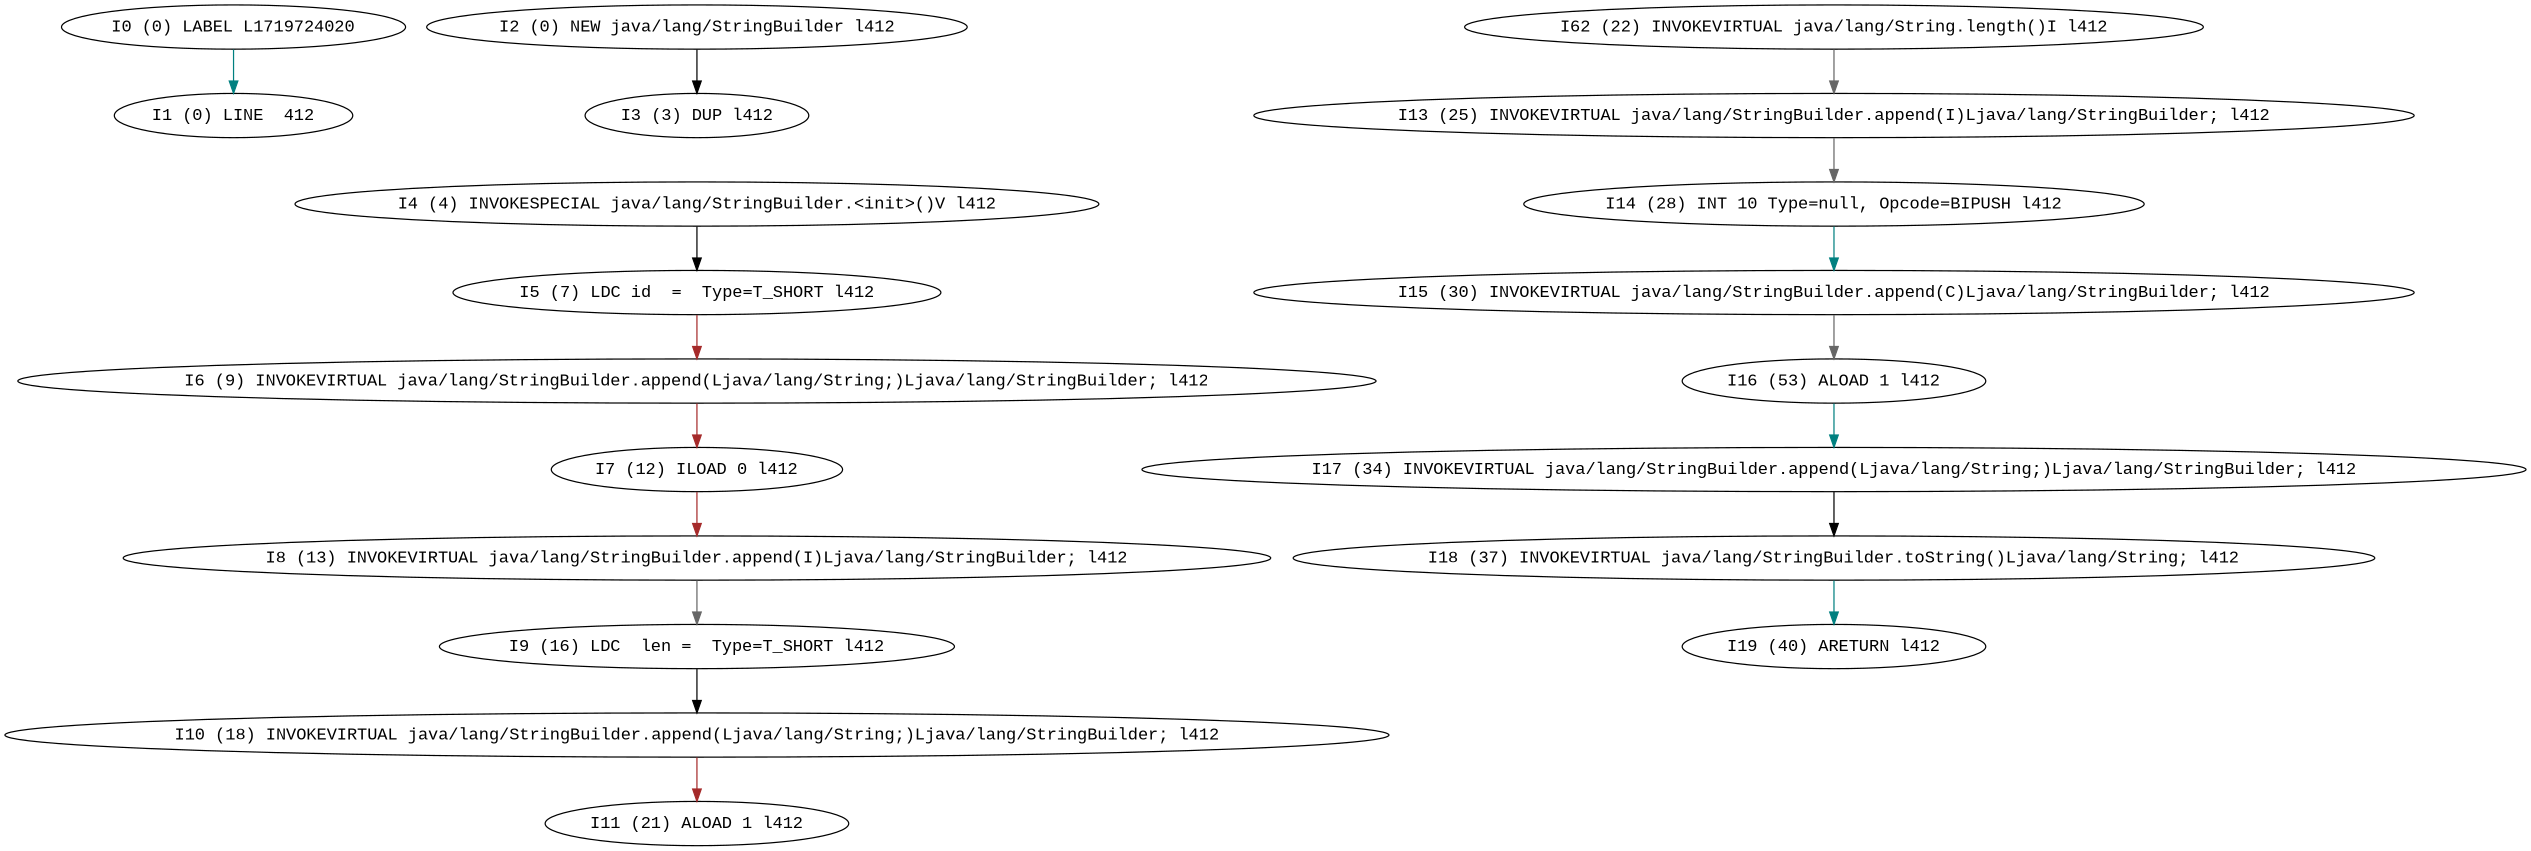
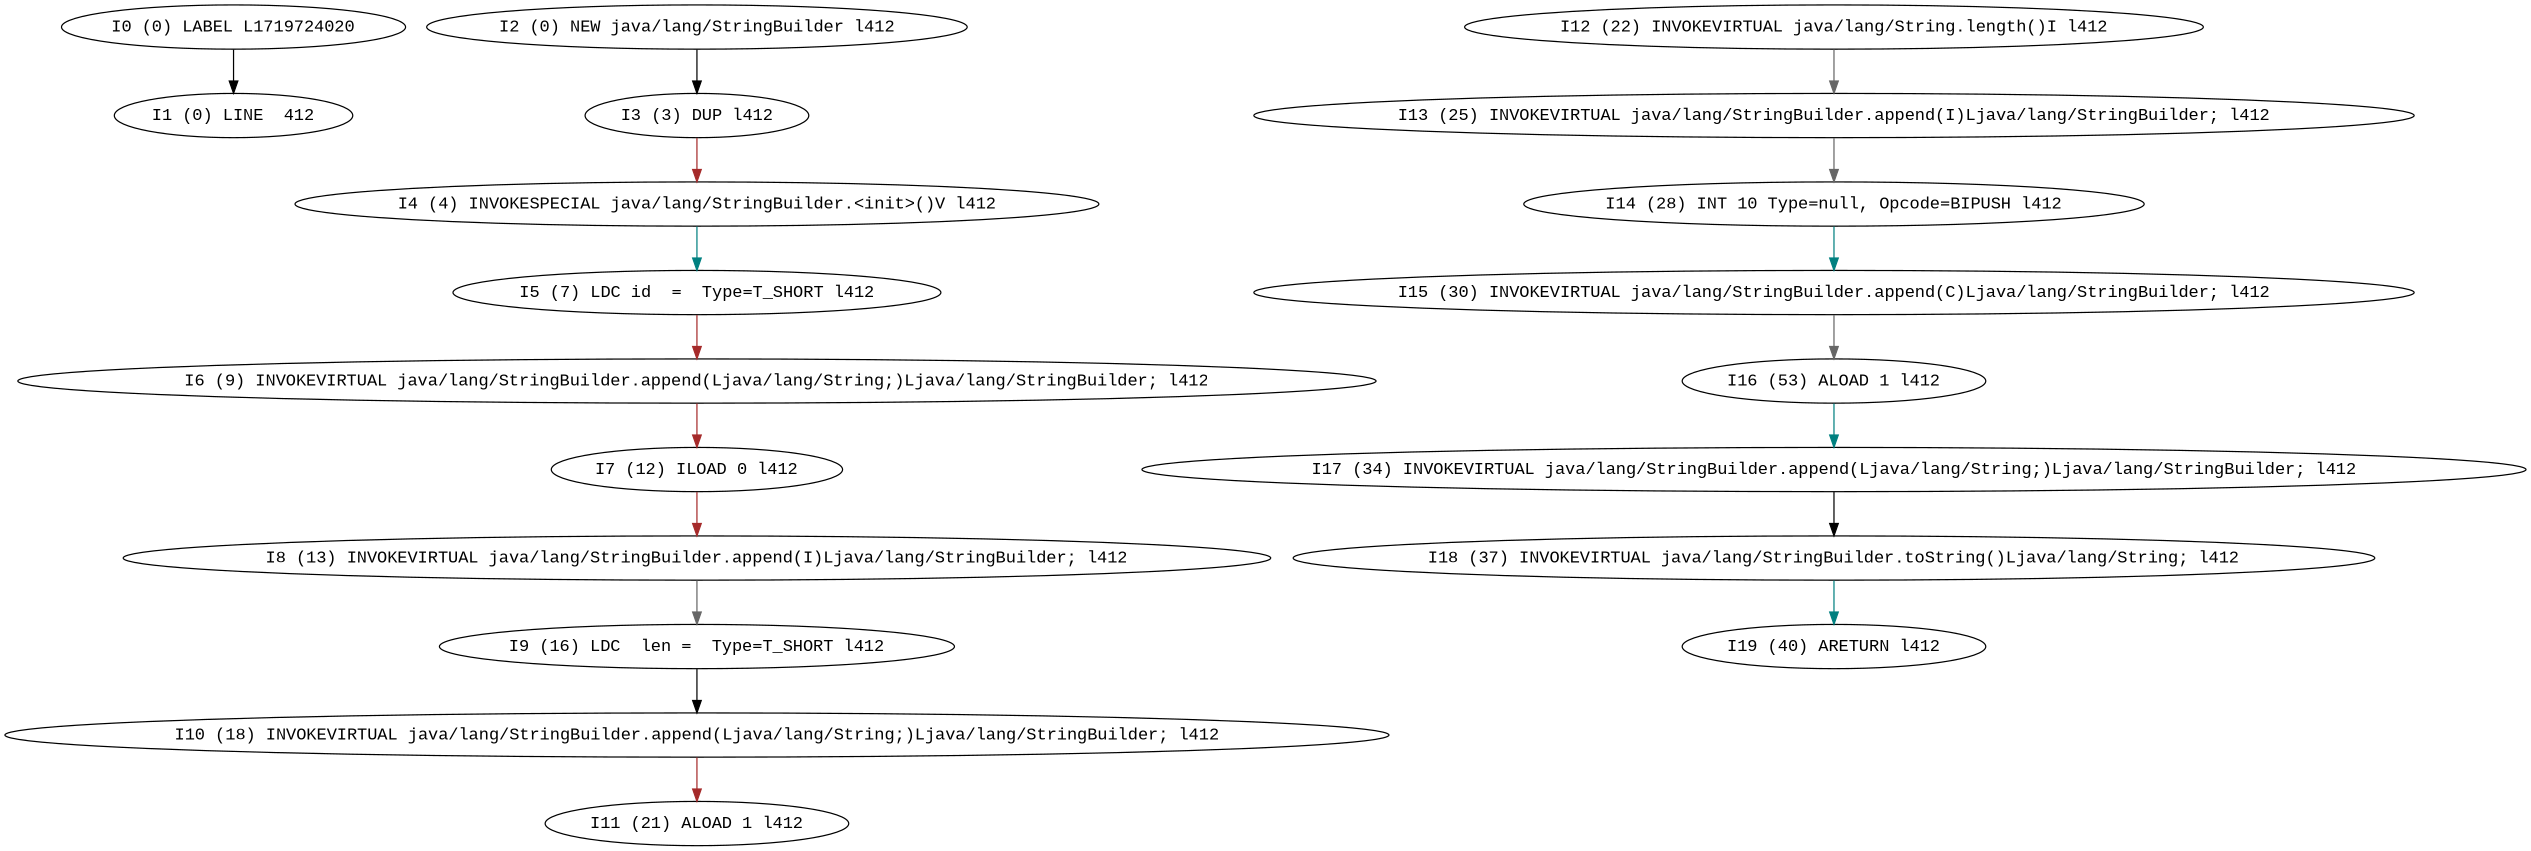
  digraph {
    fontname="Liberation Mono"
    node [fontname="Liberation Mono"]
    edge [color=brown fontname="Liberation Mono"]
    n1 [label="I0 (0) LABEL L1719724020"]
    n2 [label="I1 (0) LINE  412"]
    n3 [label="I2 (0) NEW java/lang/StringBuilder l412"]
    n4 [label="I3 (3) DUP l412"]
    n5 [label="I4 (4) INVOKESPECIAL java/lang/StringBuilder.<init>()V l412"]
    n6 [label="I5 (7) LDC id  =  Type=T_SHORT l412"]
    n7 [label="I6 (9) INVOKEVIRTUAL java/lang/StringBuilder.append(Ljava/lang/String;)Ljava/lang/StringBuilder; l412"]
    n8 [label="I7 (12) ILOAD 0 l412"]
    n9 [label="I8 (13) INVOKEVIRTUAL java/lang/StringBuilder.append(I)Ljava/lang/StringBuilder; l412"]
    n10 [label="I9 (16) LDC  len =  Type=T_SHORT l412"]
    n11 [label="I10 (18) INVOKEVIRTUAL java/lang/StringBuilder.append(Ljava/lang/String;)Ljava/lang/StringBuilder; l412"]
    n12 [label="I11 (21) ALOAD 1 l412"]
-   n13 [label="I62 (22) INVOKEVIRTUAL java/lang/String.length()I l412"]
+   n13 [label="I12 (22) INVOKEVIRTUAL java/lang/String.length()I l412"]
    n14 [label="I13 (25) INVOKEVIRTUAL java/lang/StringBuilder.append(I)Ljava/lang/StringBuilder; l412"]
    n15 [label="I14 (28) INT 10 Type=null, Opcode=BIPUSH l412"]
    n16 [label="I15 (30) INVOKEVIRTUAL java/lang/StringBuilder.append(C)Ljava/lang/StringBuilder; l412"]
    n17 [label="I16 (53) ALOAD 1 l412"]
    n18 [label="I17 (34) INVOKEVIRTUAL java/lang/StringBuilder.append(Ljava/lang/String;)Ljava/lang/StringBuilder; l412"]
    n19 [label="I18 (37) INVOKEVIRTUAL java/lang/StringBuilder.toString()Ljava/lang/String; l412"]
    n20 [label="I19 (40) ARETURN l412"]
-   n1 -> n2 [color=teal]
+   n1 -> n2 [color=black]
    n3 -> n4 [color=black]
-   n5 -> n6 [color=black]
+   n4 -> n5
+   n5 -> n6 [color=teal]
    n6 -> n7
    n7 -> n8
    n8 -> n9
    n9 -> n10 [color=gray40]
    n10 -> n11 [color=black]
    n11 -> n12
    n13 -> n14 [color=gray40]
    n14 -> n15 [color=gray40]
    n15 -> n16 [color=teal]
    n16 -> n17 [color=gray40]
    n17 -> n18 [color=teal]
    n18 -> n19 [color=black]
    n19 -> n20 [color=teal]
  }
